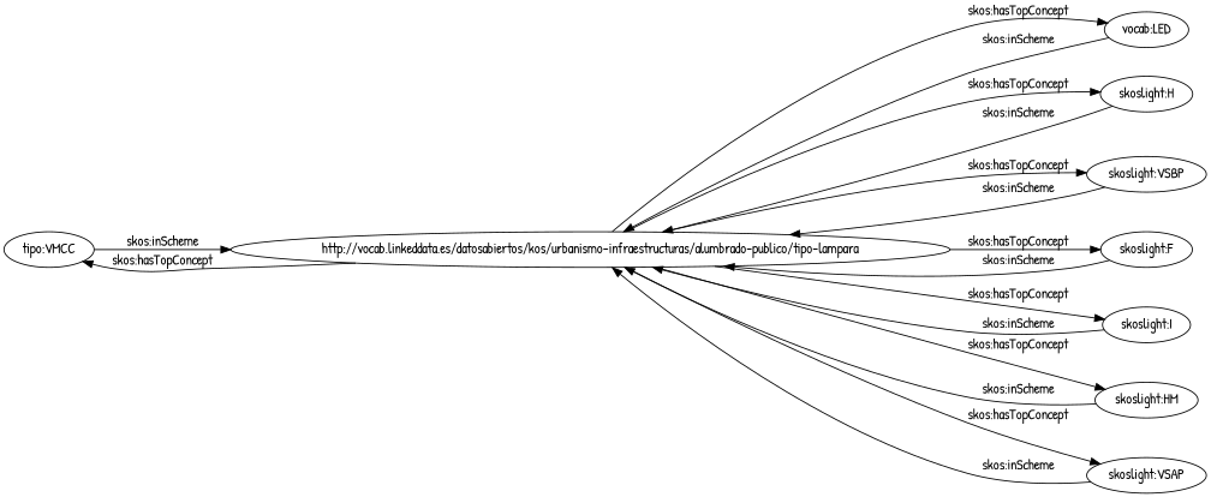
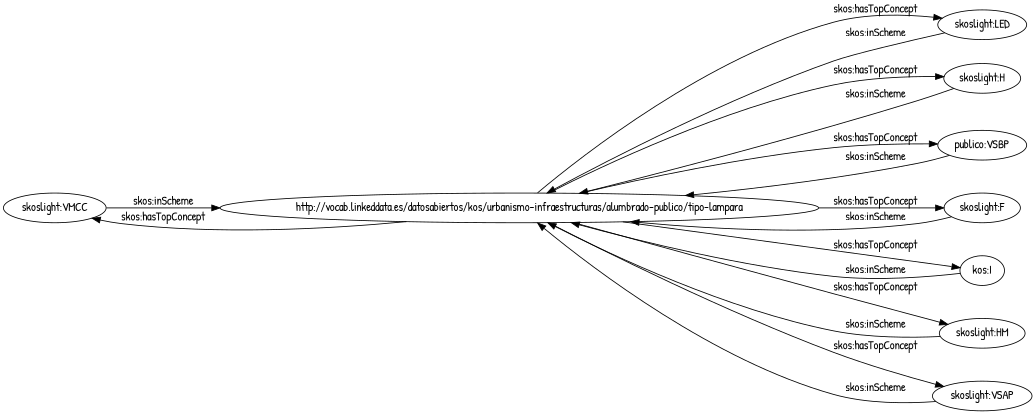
  digraph {
    fontname="Patrick Hand"
    rankdir=LR
    node [fontname="Patrick Hand"]
    edge [fontname="Patrick Hand"]
-   "skoslight:VMCC" [label="tipo:VMCC"]
+   "skoslight:VMCC"
    "http://vocab.linkeddata.es/datosabiertos/kos/urbanismo-infraestructuras/alumbrado-publico/tipo-lampara"
-   "skoslight:LED" [label="vocab:LED"]
+   "skoslight:LED"
    "skoslight:H"
-   "skoslight:VSBP"
+   "skoslight:VSBP" [label="publico:VSBP"]
    "skoslight:F"
-   "skoslight:I"
+   "skoslight:I" [label="kos:I"]
    "skoslight:HM"
    "skoslight:VSAP"
    "skoslight:VMCC" -> "http://vocab.linkeddata.es/datosabiertos/kos/urbanismo-infraestructuras/alumbrado-publico/tipo-lampara" [label="skos:inScheme"]
    "http://vocab.linkeddata.es/datosabiertos/kos/urbanismo-infraestructuras/alumbrado-publico/tipo-lampara" -> "skoslight:VMCC" [label="skos:hasTopConcept"]
    "http://vocab.linkeddata.es/datosabiertos/kos/urbanismo-infraestructuras/alumbrado-publico/tipo-lampara" -> "skoslight:LED" [label="skos:hasTopConcept"]
    "http://vocab.linkeddata.es/datosabiertos/kos/urbanismo-infraestructuras/alumbrado-publico/tipo-lampara" -> "skoslight:H" [label="skos:hasTopConcept"]
    "http://vocab.linkeddata.es/datosabiertos/kos/urbanismo-infraestructuras/alumbrado-publico/tipo-lampara" -> "skoslight:VSBP" [label="skos:hasTopConcept"]
    "http://vocab.linkeddata.es/datosabiertos/kos/urbanismo-infraestructuras/alumbrado-publico/tipo-lampara" -> "skoslight:F" [label="skos:hasTopConcept"]
    "http://vocab.linkeddata.es/datosabiertos/kos/urbanismo-infraestructuras/alumbrado-publico/tipo-lampara" -> "skoslight:I" [label="skos:hasTopConcept"]
    "http://vocab.linkeddata.es/datosabiertos/kos/urbanismo-infraestructuras/alumbrado-publico/tipo-lampara" -> "skoslight:HM" [label="skos:hasTopConcept"]
    "http://vocab.linkeddata.es/datosabiertos/kos/urbanismo-infraestructuras/alumbrado-publico/tipo-lampara" -> "skoslight:VSAP" [label="skos:hasTopConcept"]
    "skoslight:LED" -> "http://vocab.linkeddata.es/datosabiertos/kos/urbanismo-infraestructuras/alumbrado-publico/tipo-lampara" [label="skos:inScheme"]
    "skoslight:H" -> "http://vocab.linkeddata.es/datosabiertos/kos/urbanismo-infraestructuras/alumbrado-publico/tipo-lampara" [label="skos:inScheme"]
    "skoslight:VSBP" -> "http://vocab.linkeddata.es/datosabiertos/kos/urbanismo-infraestructuras/alumbrado-publico/tipo-lampara" [label="skos:inScheme"]
    "skoslight:F" -> "http://vocab.linkeddata.es/datosabiertos/kos/urbanismo-infraestructuras/alumbrado-publico/tipo-lampara" [label="skos:inScheme"]
    "skoslight:I" -> "http://vocab.linkeddata.es/datosabiertos/kos/urbanismo-infraestructuras/alumbrado-publico/tipo-lampara" [label="skos:inScheme"]
    "skoslight:HM" -> "http://vocab.linkeddata.es/datosabiertos/kos/urbanismo-infraestructuras/alumbrado-publico/tipo-lampara" [label="skos:inScheme"]
    "skoslight:VSAP" -> "http://vocab.linkeddata.es/datosabiertos/kos/urbanismo-infraestructuras/alumbrado-publico/tipo-lampara" [label="skos:inScheme"]
  }
